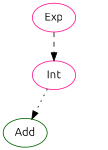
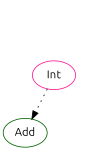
  digraph {
    fontname=Ubuntu
    node [color=deeppink fontname=Ubuntu]
    edge [fontname=Ubuntu]
    Add [color=darkgreen]
-   Exp
    Int
    D [style=invis color=""]
-   Exp -> Int [style=dashed]
    Int -> Add [style=dotted]
    Int -> D [style=invis]
  }
